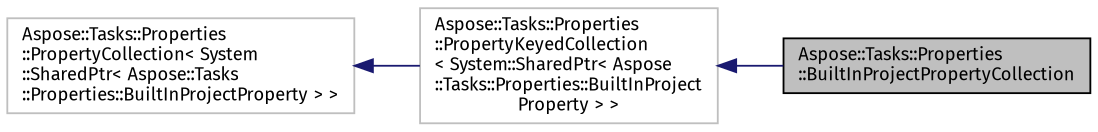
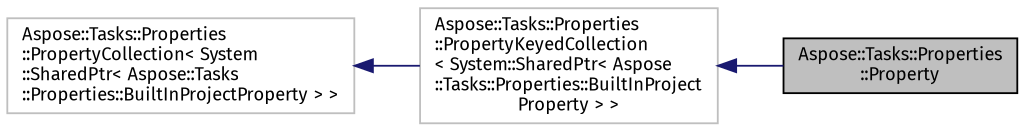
  digraph {
    rankdir=LR
    fontname="Fira Sans"
    node [color=grey75 fillcolor=white fontname="Fira Sans" fontsize=10 shape=record style=filled]
    edge [color=midnightblue dir=back fontname="Fira Sans" fontsize=10 labelfontname=Helvetica labelfontsize=10 style=solid]
-   n1 [color=black fillcolor=grey75 fontcolor=black height=0.2 label="Aspose::Tasks::Properties\l::BuiltInProjectPropertyCollection" width=0.4]
+   n1 [color=black fillcolor=grey75 fontcolor=black height=0.2 label="Aspose::Tasks::Properties\l::Property" width=0.4]
    n2 [height=0.2 label="Aspose::Tasks::Properties\l::PropertyKeyedCollection\l\< System::SharedPtr\< Aspose\l::Tasks::Properties::BuiltInProject\lProperty \> \>" width=0.4]
    n3 [height=0.2 label="Aspose::Tasks::Properties\l::PropertyCollection\< System\l::SharedPtr\< Aspose::Tasks\l::Properties::BuiltInProjectProperty \> \>" width=0.4]
    n2 -> n1
    n3 -> n2
  }
